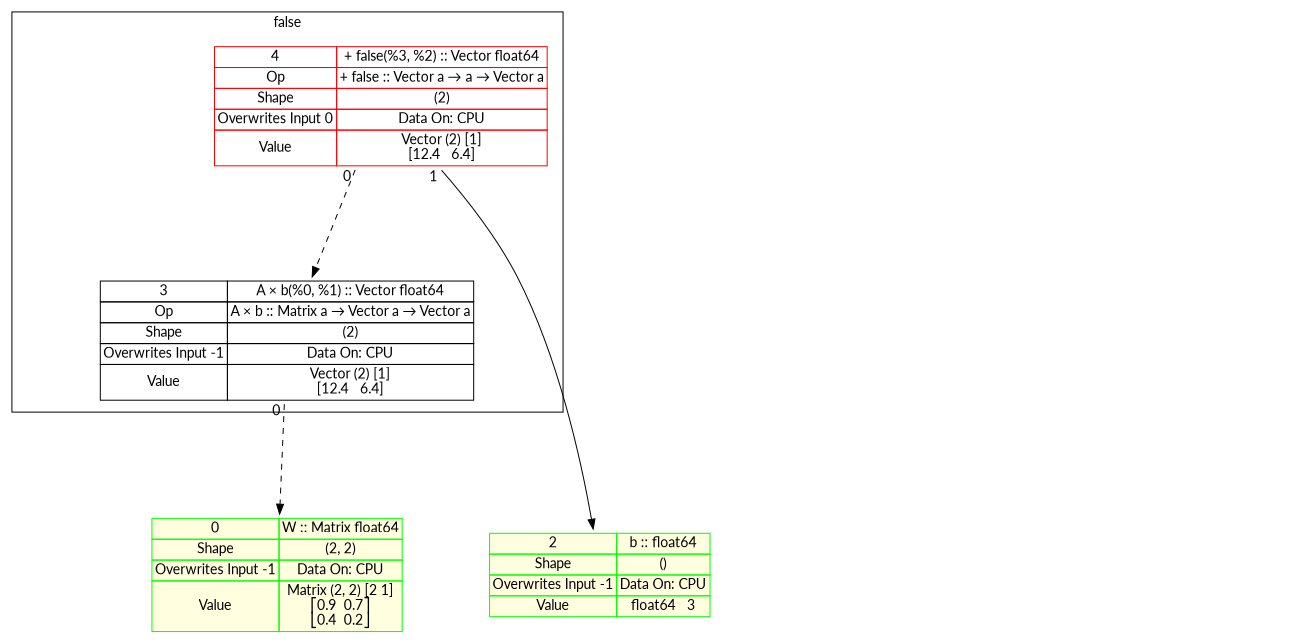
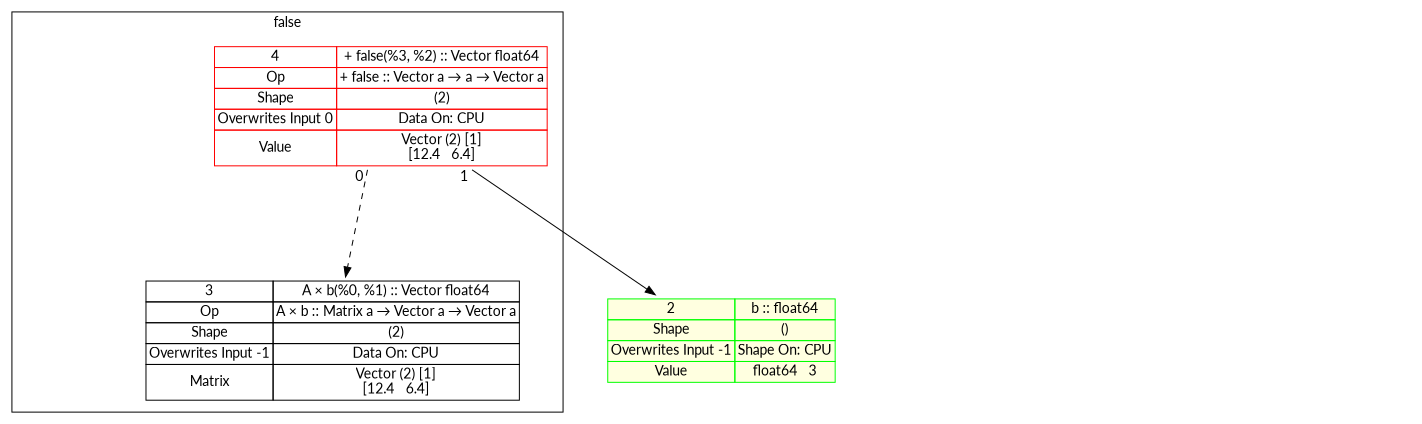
  digraph {
    fontname=Lato
    nodesep=1
    rankdir=TB
    ranksep="1.5 equally"
    node [fontname=Lato]
    edge [fontname=Lato style=invis constraint=false weight=999]
-   n1 [label=< <TABLE BORDER="0" CELLBORDER="1" CELLSPACING="0" PORT="anchor" >  <TR><TD>3</TD><TD>A × b(%0, %1) :: Vector float64</TD></TR> <TR><TD>Op</TD><TD>A × b :: Matrix a → Vector a → Vector a</TD></TR> <TR><TD>Shape</TD><TD>(2)</TD></TR> <TR><TD>Overwrites Input -1</TD><TD>Data On: CPU</TD></TR>  <TR><TD>Value</TD><TD>Vector (2) [1]<BR />[12.4   6.4]</TD></TR>   </TABLE> > shape=none]
+   n1 [label=< <TABLE BORDER="0" CELLBORDER="1" CELLSPACING="0" PORT="anchor" >  <TR><TD>3</TD><TD>A × b(%0, %1) :: Vector float64</TD></TR> <TR><TD>Op</TD><TD>A × b :: Matrix a → Vector a → Vector a</TD></TR> <TR><TD>Shape</TD><TD>(2)</TD></TR> <TR><TD>Overwrites Input -1</TD><TD>Data On: CPU</TD></TR>  <TR><TD>Matrix</TD><TD>Vector (2) [1]<BR />[12.4   6.4]</TD></TR>   </TABLE> > shape=none]
    n2 [label=< <TABLE BORDER="0" CELLBORDER="1" CELLSPACING="0" PORT="anchor"  COLOR="#FF0000;" >  <TR><TD>4</TD><TD>+ false(%3, %2) :: Vector float64</TD></TR> <TR><TD>Op</TD><TD>+ false :: Vector a → a → Vector a</TD></TR> <TR><TD>Shape</TD><TD>(2)</TD></TR> <TR><TD>Overwrites Input 0</TD><TD>Data On: CPU</TD></TR>  <TR><TD>Value</TD><TD>Vector (2) [1]<BR />[12.4   6.4]</TD></TR>   </TABLE> > shape=none]
    insideExprG [style=invis]
-   n4 [label=< <TABLE BORDER="0" CELLBORDER="1" CELLSPACING="0" PORT="anchor"  COLOR="#00FF00;" BGCOLOR="lightyellow">  <TR><TD>0</TD><TD>W :: Matrix float64</TD></TR>  <TR><TD>Shape</TD><TD>(2, 2)</TD></TR> <TR><TD>Overwrites Input -1</TD><TD>Data On: CPU</TD></TR>  <TR><TD>Value</TD><TD>Matrix (2, 2) [2 1]<BR />⎡0.9  0.7⎤<BR />⎣0.4  0.2⎦<BR /></TD></TR>   </TABLE> > shape=none]
-   n5 [label=< <TABLE BORDER="0" CELLBORDER="1" CELLSPACING="0" PORT="anchor"  COLOR="#00FF00;" BGCOLOR="lightyellow">  <TR><TD>2</TD><TD>b :: float64</TD></TR>  <TR><TD>Shape</TD><TD>()</TD></TR> <TR><TD>Overwrites Input -1</TD><TD>Data On: CPU</TD></TR>  <TR><TD>Value</TD><TD>float64   3</TD></TR>   </TABLE> > shape=none]
+   n5 [label=< <TABLE BORDER="0" CELLBORDER="1" CELLSPACING="0" PORT="anchor"  COLOR="#00FF00;" BGCOLOR="lightyellow">  <TR><TD>2</TD><TD>b :: float64</TD></TR>  <TR><TD>Shape</TD><TD>()</TD></TR> <TR><TD>Overwrites Input -1</TD><TD>Shape On: CPU</TD></TR>  <TR><TD>Value</TD><TD>float64   3</TD></TR>   </TABLE> > shape=none]
    insideInputs [style=invis]
    outsideRoot [style=invis]
    outsideExprG [style=invis]
    subgraph cluster_1 {
      label=false
      n1
      n2
      insideExprG
    }
    subgraph sub_2 {
      rank=max
      subgraph cluster_3 {
        label=inputs
        rank=max
-       n4
        n5
        insideInputs
      }
    }
    subgraph sub_4 {
      outsideRoot
      outsideExprG
    }
-   n1 -> n4 [headport="Node_0xc000220000:anchor" labelfloat=false style=dashed taillabel=" 0 " tailport="Node_0xc0002202a0:anchor" constraint="" weight=""]
    n2 -> n1 [headport="Node_0xc0002202a0:anchor" labelfloat=false style=dashed taillabel=" 0 " tailport="Node_0xc000220380:anchor" constraint="" weight=""]
    n2 -> n5 [headport="Node_0xc0002201c0:anchor" labelfloat=false style=solid taillabel=" 1 " tailport="Node_0xc000220380:anchor" constraint="" weight=""]
    insideInputs -> insideExprG
    outsideRoot -> insideInputs
    outsideRoot -> outsideExprG
    outsideExprG -> insideExprG
  }
